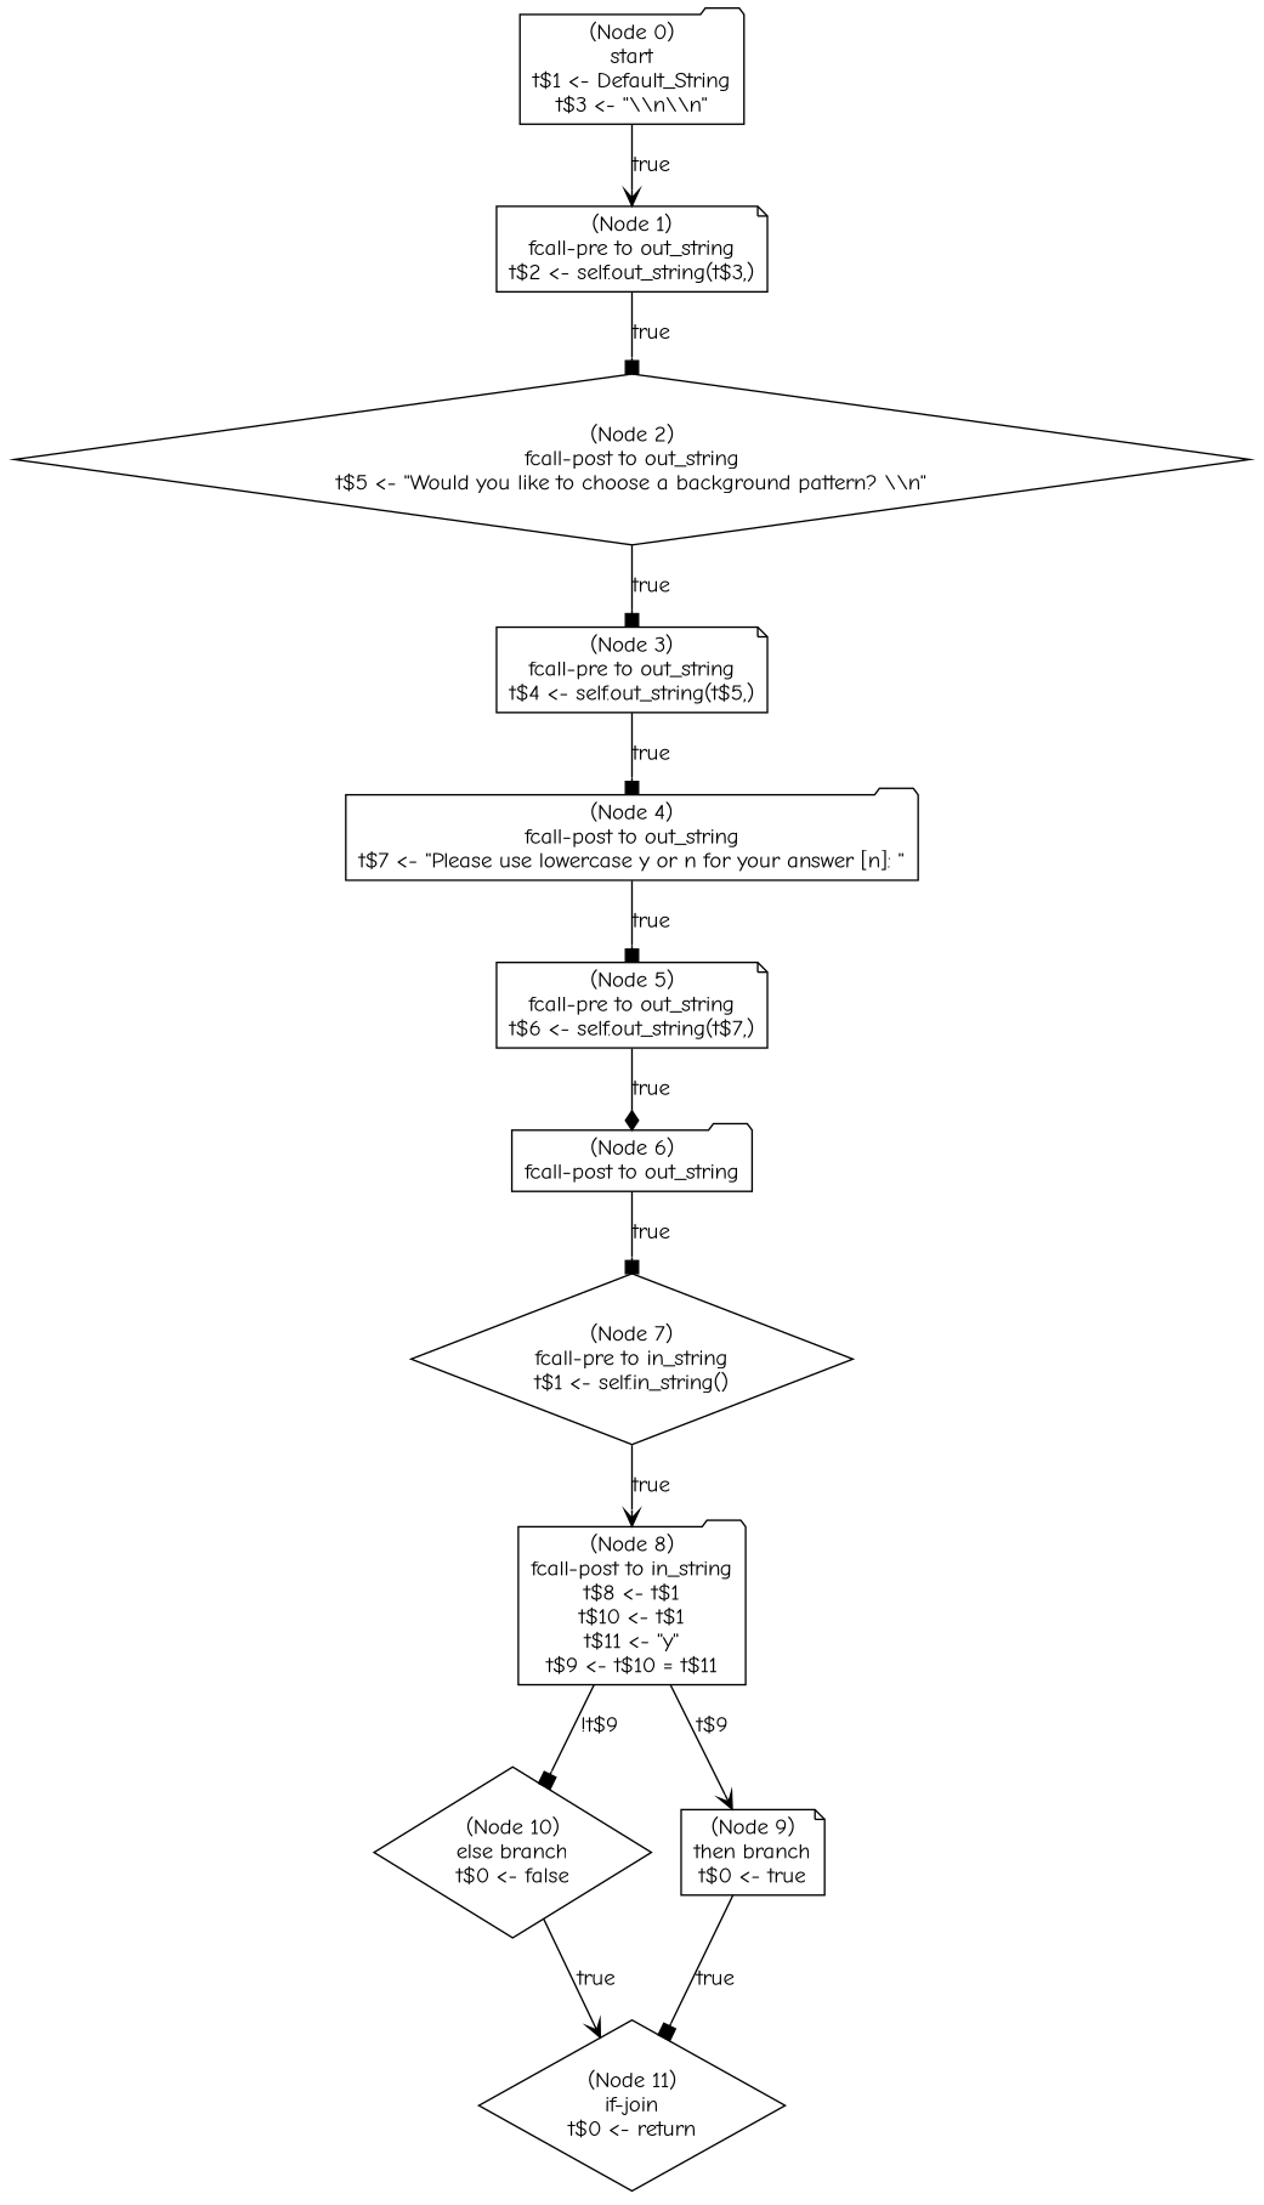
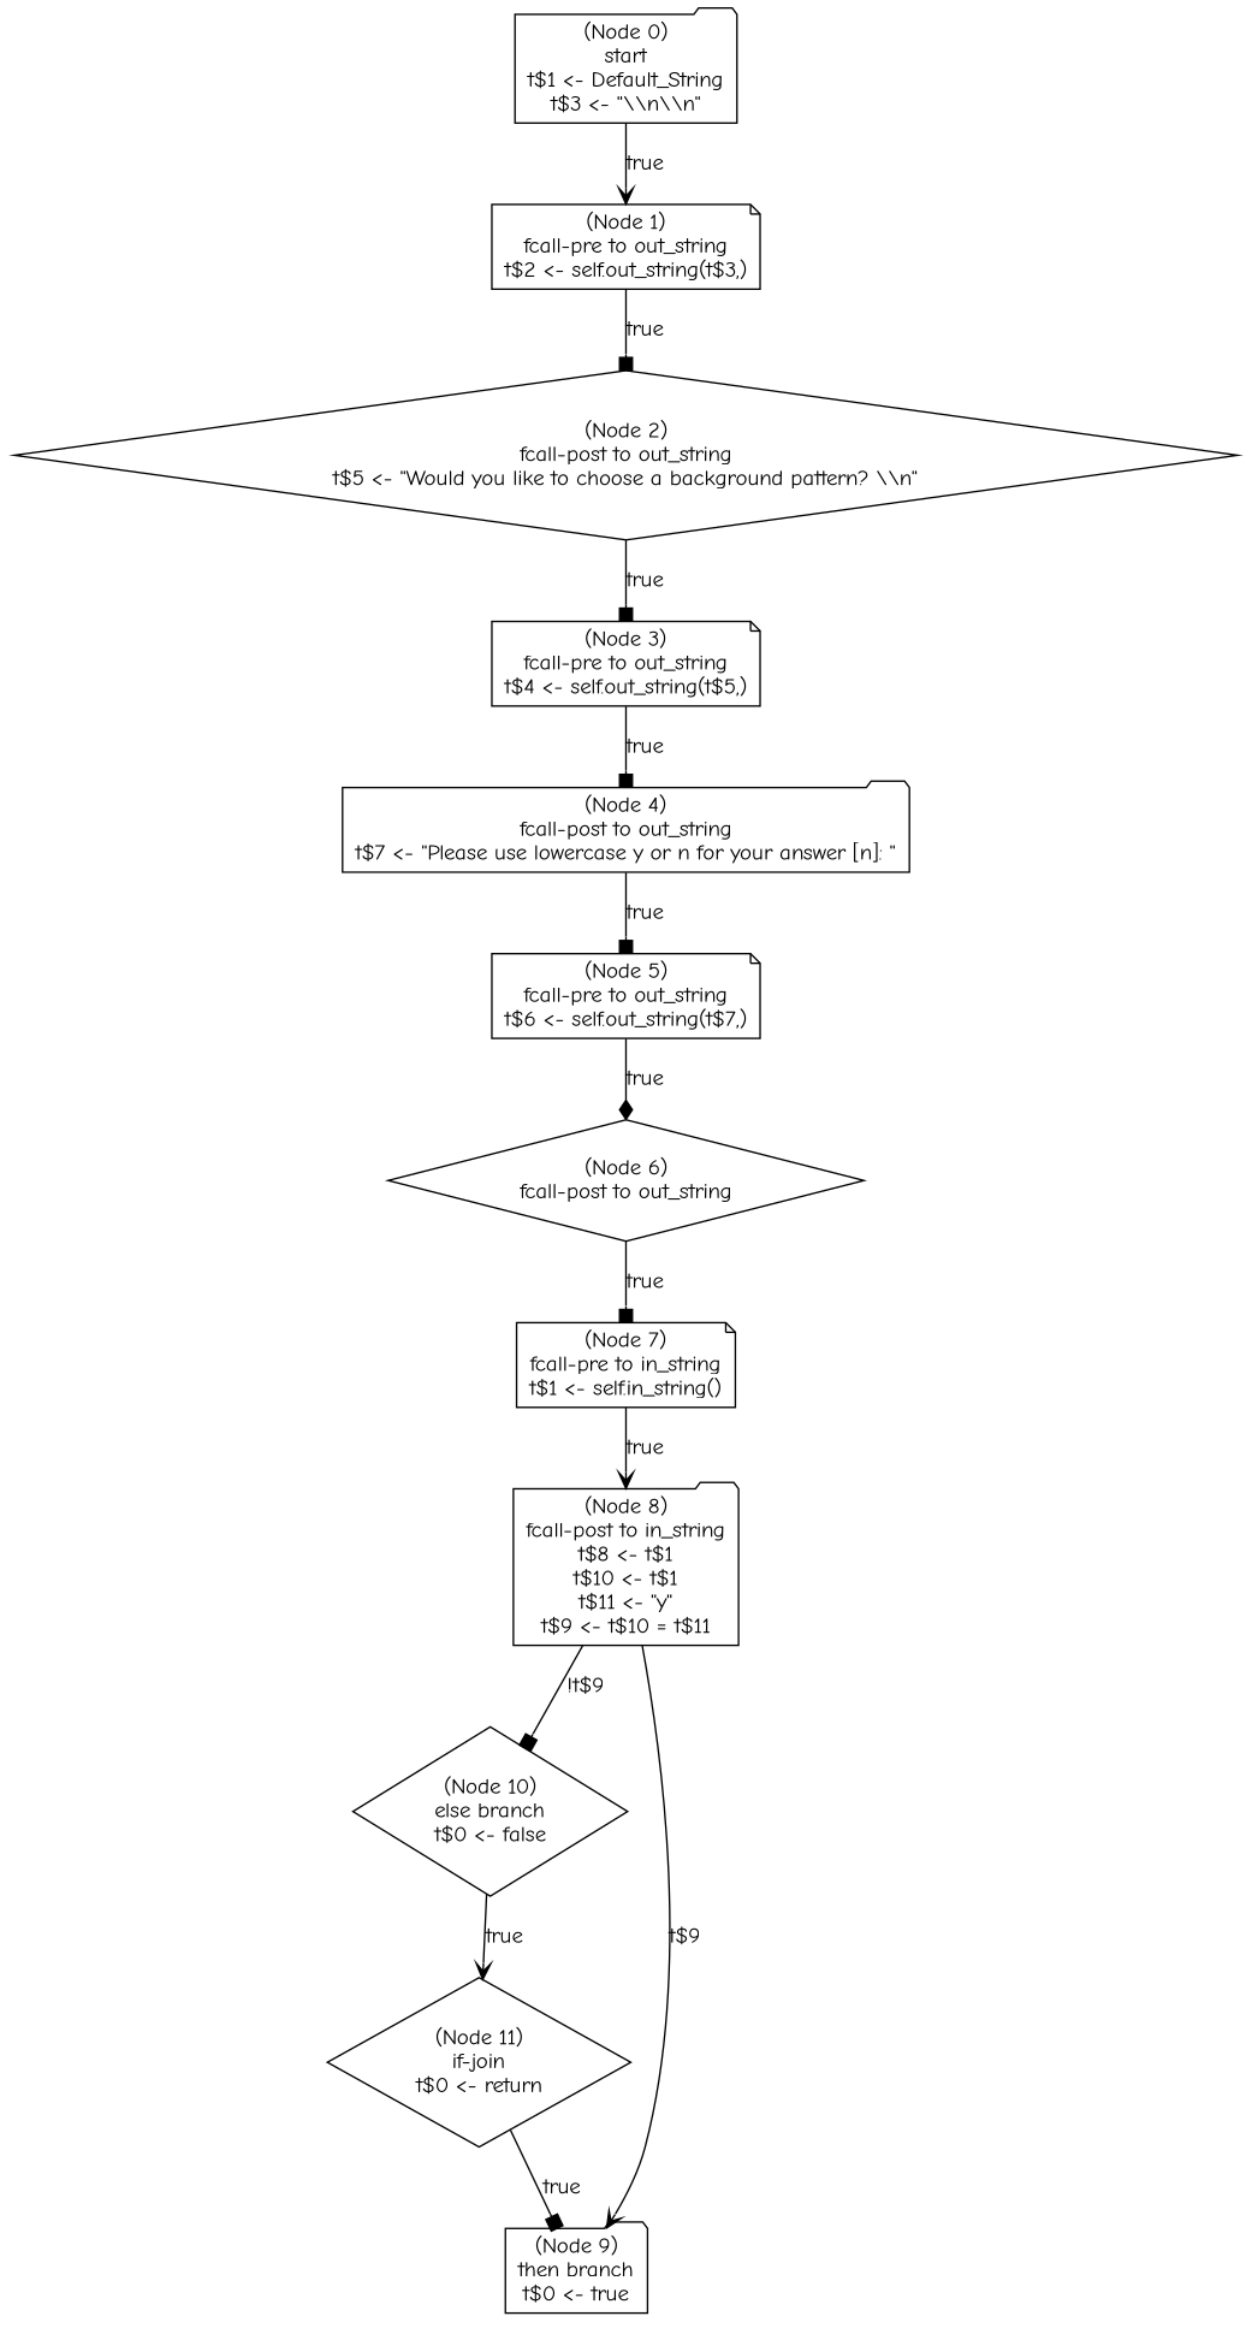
  digraph {
    fontname="Comic Neue"
    node [fontname="Comic Neue" shape=diamond]
    edge [arrowhead=box fontname="Comic Neue"]
    n1 [label="(Node 0)\nstart\nt$1 <- Default_String\nt$3 <- \"\\\\n\\\\n\"\n" shape=folder]
    n2 [label="(Node 1)\nfcall-pre to out_string\nt$2 <- self.out_string(t$3,)\n" shape=note]
    n3 [label="(Node 2)\nfcall-post to out_string\nt$5 <- \"Would you like to choose a background pattern? \\\\n\"\n"]
    n4 [label="(Node 3)\nfcall-pre to out_string\nt$4 <- self.out_string(t$5,)\n" shape=note]
    n5 [label="(Node 4)\nfcall-post to out_string\nt$7 <- \"Please use lowercase y or n for your answer [n]: \"\n" shape=folder]
    n6 [label="(Node 5)\nfcall-pre to out_string\nt$6 <- self.out_string(t$7,)\n" shape=note]
-   n7 [label="(Node 6)\nfcall-post to out_string\n" shape=folder]
-   n8 [label="(Node 7)\nfcall-pre to in_string\nt$1 <- self.in_string()\n"]
+   n7 [label="(Node 6)\nfcall-post to out_string\n"]
+   n8 [label="(Node 7)\nfcall-pre to in_string\nt$1 <- self.in_string()\n" shape=note]
    n9 [label="(Node 8)\nfcall-post to in_string\nt$8 <- t$1\nt$10 <- t$1\nt$11 <- \"y\"\nt$9 <- t$10 = t$11\n" shape=folder]
    n10 [label="(Node 10)\nelse branch\nt$0 <- false\n"]
-   n11 [label="(Node 9)\nthen branch\nt$0 <- true\n" shape=note]
+   n11 [label="(Node 9)\nthen branch\nt$0 <- true\n" shape=folder]
    n12 [label="(Node 11)\nif-join\nt$0 <- return\n"]
    n1 -> n2 [arrowhead=vee label=true]
    n2 -> n3 [label=true]
    n3 -> n4 [label=true]
    n4 -> n5 [label=true]
    n5 -> n6 [label=true]
    n6 -> n7 [arrowhead=diamond label=true]
    n7 -> n8 [label=true]
    n8 -> n9 [arrowhead=vee label=true]
    n9 -> n10 [label="!t$9"]
    n9 -> n11 [arrowhead=vee label="t$9"]
    n10 -> n12 [arrowhead=vee label=true]
-   n11 -> n12 [label=true]
+   n12 -> n11 [label=true]
  }
